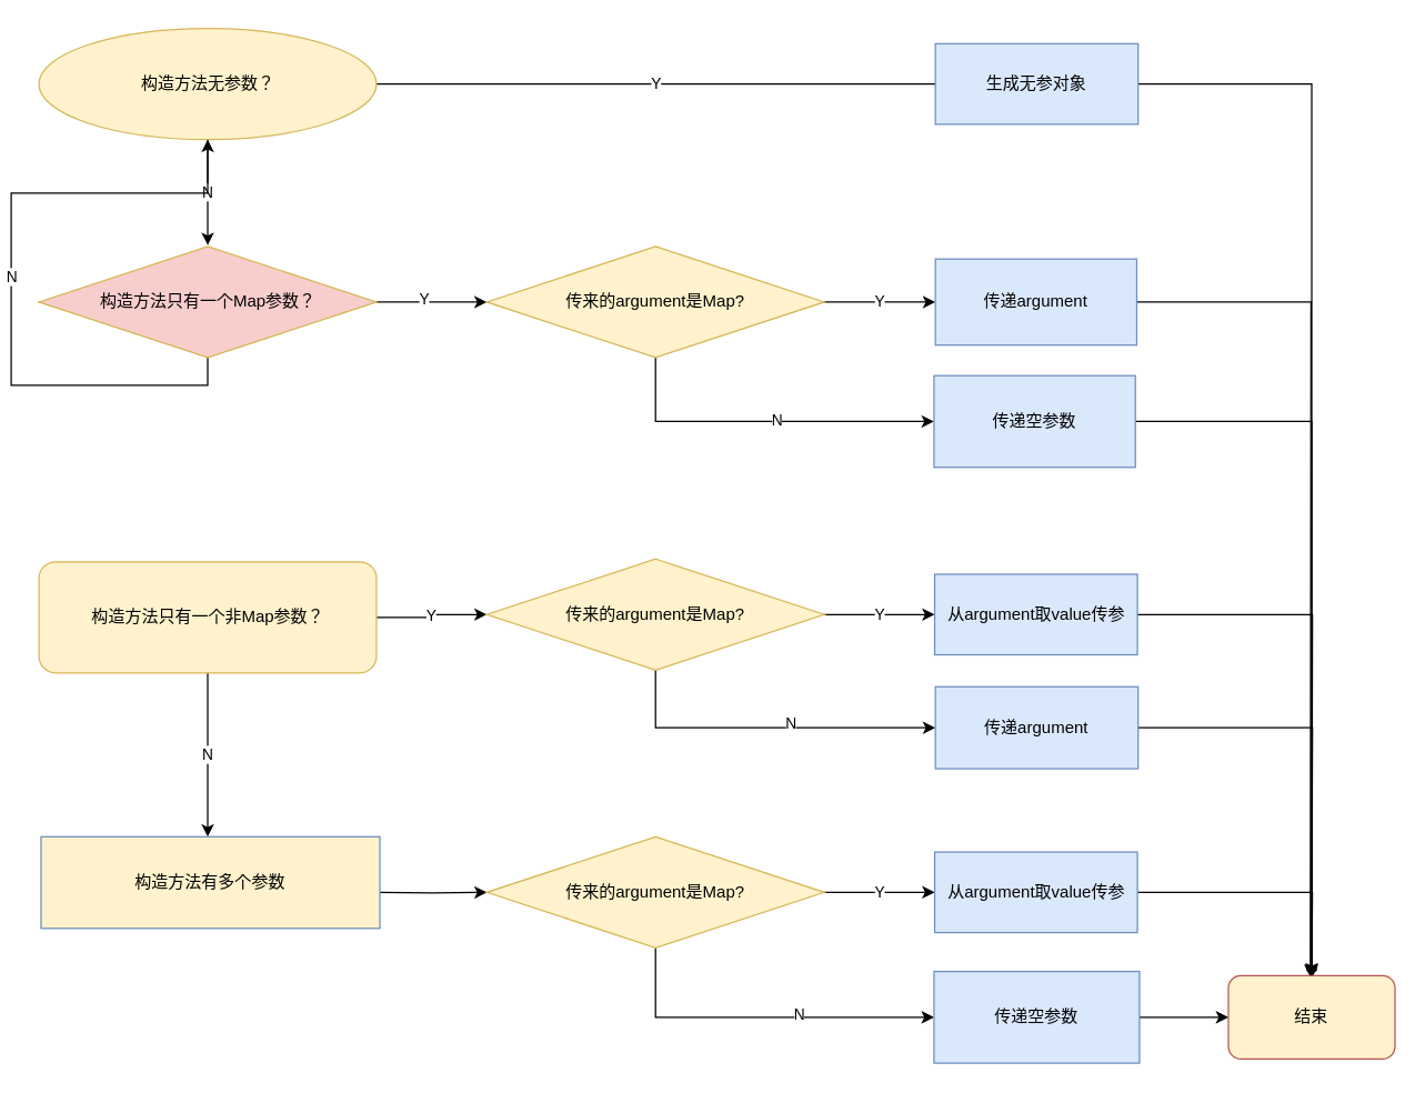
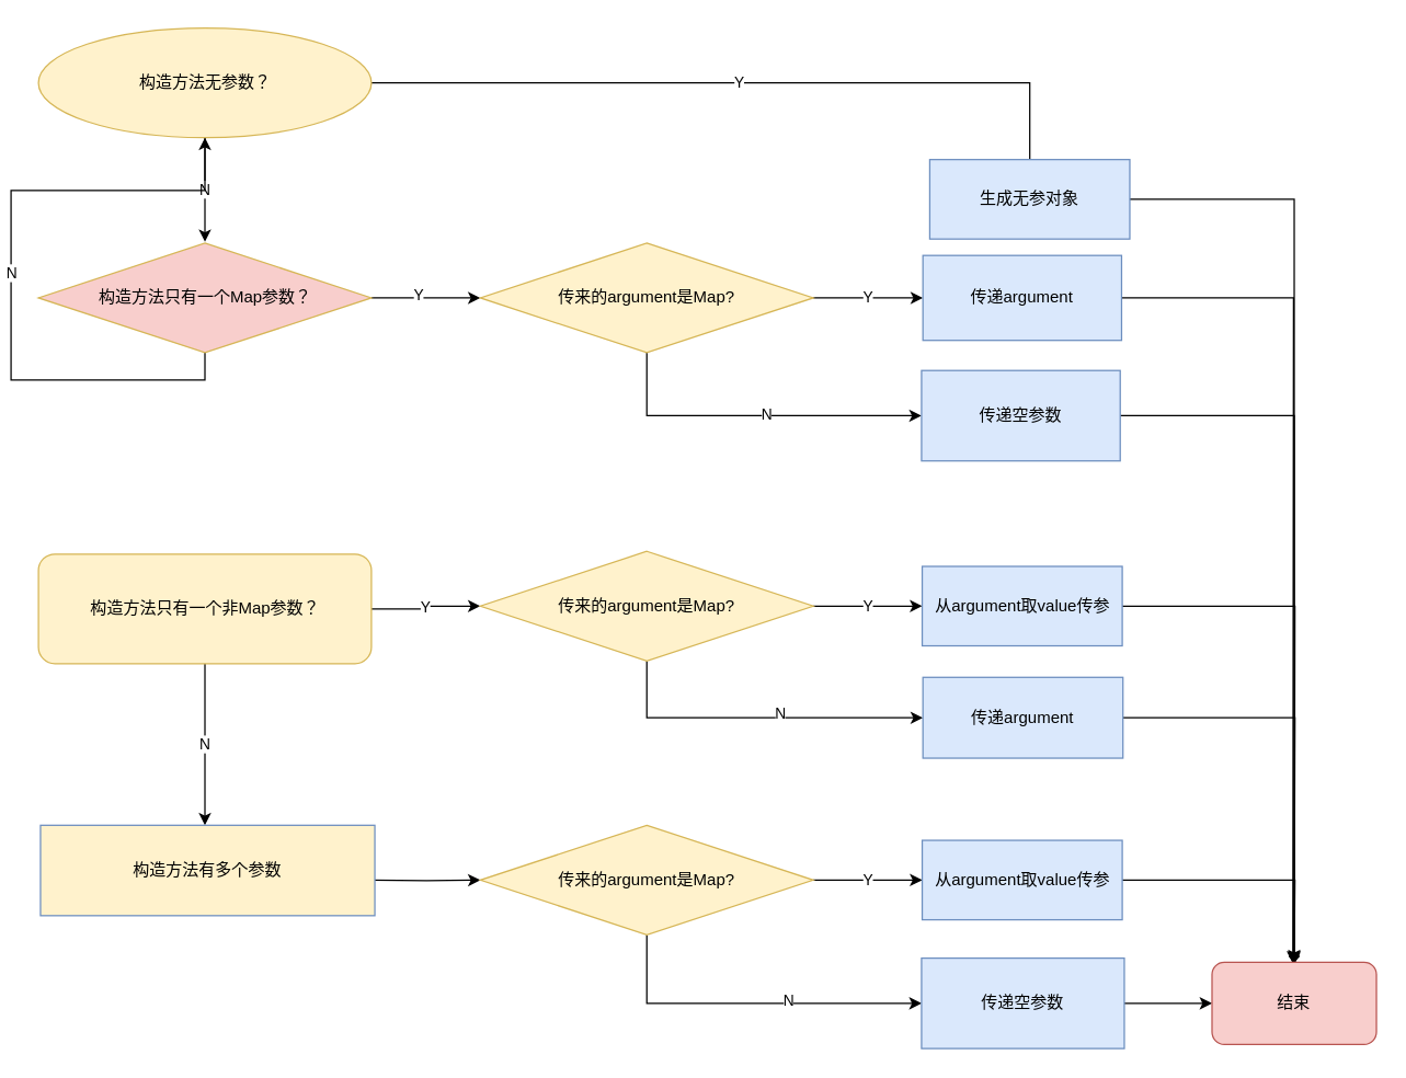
  <mxCell id="0" />
  <mxCell id="1" parent="0" />
  <mxCell id="2" value="N" style="edgeStyle=orthogonalEdgeStyle;rounded=0;orthogonalLoop=1;jettySize=auto;html=1;exitX=0.5;exitY=1;exitDx=0;exitDy=0;" edge="1" parent="1" source="4"><mxGeometry relative="1" as="geometry"><mxPoint x="142" y="176" as="targetPoint" /></mxGeometry></mxCell>
  <mxCell id="3" value="Y" style="edgeStyle=orthogonalEdgeStyle;rounded=0;orthogonalLoop=1;jettySize=auto;html=1;endArrow=none;" edge="1" parent="1" source="4" target="32"><mxGeometry relative="1" as="geometry" /></mxCell>
  <mxCell id="4" value="构造方法无参数？" style="ellipse;whiteSpace=wrap;html=1;fillColor=#fff2cc;strokeColor=#d6b656;" vertex="1" parent="1"><mxGeometry x="20.5" y="20" width="243" height="80" as="geometry" /></mxCell>
  <mxCell id="5" value="N" style="edgeStyle=orthogonalEdgeStyle;rounded=0;orthogonalLoop=1;jettySize=auto;html=1;exitX=0.5;exitY=1;exitDx=0;exitDy=0;" edge="1" parent="1" source="8" target="4"><mxGeometry relative="1" as="geometry" /></mxCell>
  <mxCell id="6" style="edgeStyle=orthogonalEdgeStyle;rounded=0;orthogonalLoop=1;jettySize=auto;html=1;entryX=0;entryY=0.5;entryDx=0;entryDy=0;" edge="1" parent="1" source="8" target="16"><mxGeometry relative="1" as="geometry" /></mxCell>
  <mxCell id="7" value="Y" style="edgeLabel;html=1;align=center;verticalAlign=middle;resizable=0;points=[];" vertex="1" connectable="0" parent="6"><mxGeometry x="-0.182" y="3" relative="1" as="geometry"><mxPoint x="1" as="offset" /></mxGeometry></mxCell>
  <mxCell id="8" value="构造方法只有一个Map参数？" style="rhombus;whiteSpace=wrap;html=1;fillColor=#f8cecc;strokeColor=#d6b656;" vertex="1" parent="1"><mxGeometry x="20.5" y="177" width="243" height="80" as="geometry" /></mxCell>
  <mxCell id="9" value="N" style="edgeStyle=orthogonalEdgeStyle;rounded=0;orthogonalLoop=1;jettySize=auto;html=1;exitX=0.5;exitY=1;exitDx=0;exitDy=0;" edge="1" parent="1" source="11"><mxGeometry relative="1" as="geometry"><mxPoint x="142" y="602" as="targetPoint" /></mxGeometry></mxCell>
  <mxCell id="10" value="Y" style="edgeStyle=orthogonalEdgeStyle;rounded=0;orthogonalLoop=1;jettySize=auto;html=1;exitX=1;exitY=0.5;exitDx=0;exitDy=0;entryX=0;entryY=0.5;entryDx=0;entryDy=0;" edge="1" parent="1" source="11" target="20"><mxGeometry relative="1" as="geometry" /></mxCell>
  <mxCell id="11" value="构造方法只有一个非Map参数？" style="whiteSpace=wrap;html=1;fillColor=#fff2cc;strokeColor=#d6b656;rounded=1;" vertex="1" parent="1"><mxGeometry x="20.5" y="404" width="243" height="80" as="geometry" /></mxCell>
  <mxCell id="12" value="" style="edgeStyle=orthogonalEdgeStyle;rounded=0;orthogonalLoop=1;jettySize=auto;html=1;exitX=1;exitY=0.5;exitDx=0;exitDy=0;" edge="1" parent="1" target="24"><mxGeometry relative="1" as="geometry"><mxPoint x="263.5" y="642" as="sourcePoint" /></mxGeometry></mxCell>
  <mxCell id="13" value="Y" style="edgeStyle=orthogonalEdgeStyle;rounded=0;orthogonalLoop=1;jettySize=auto;html=1;" edge="1" parent="1" source="16" target="26"><mxGeometry relative="1" as="geometry" /></mxCell>
  <mxCell id="14" style="edgeStyle=orthogonalEdgeStyle;rounded=0;orthogonalLoop=1;jettySize=auto;html=1;entryX=0;entryY=0.5;entryDx=0;entryDy=0;exitX=0.5;exitY=1;exitDx=0;exitDy=0;" edge="1" parent="1" source="16" target="28"><mxGeometry relative="1" as="geometry"><Array as="points"><mxPoint x="465" y="303" /></Array></mxGeometry></mxCell>
  <mxCell id="15" value="N" style="edgeLabel;html=1;align=center;verticalAlign=middle;resizable=0;points=[];" vertex="1" connectable="0" parent="14"><mxGeometry x="0.071" y="2" relative="1" as="geometry"><mxPoint x="1" as="offset" /></mxGeometry></mxCell>
  <mxCell id="16" value="传来的argument是Map?" style="rhombus;whiteSpace=wrap;html=1;fillColor=#fff2cc;strokeColor=#d6b656;" vertex="1" parent="1"><mxGeometry x="343" y="177" width="243" height="80" as="geometry" /></mxCell>
  <mxCell id="17" value="Y" style="edgeStyle=orthogonalEdgeStyle;rounded=0;orthogonalLoop=1;jettySize=auto;html=1;" edge="1" parent="1" source="20" target="30"><mxGeometry relative="1" as="geometry" /></mxCell>
  <mxCell id="18" style="edgeStyle=orthogonalEdgeStyle;rounded=0;orthogonalLoop=1;jettySize=auto;html=1;entryX=0;entryY=0.5;entryDx=0;entryDy=0;exitX=0.5;exitY=1;exitDx=0;exitDy=0;" edge="1" parent="1" source="20" target="34"><mxGeometry relative="1" as="geometry" /></mxCell>
  <mxCell id="19" value="N" style="edgeLabel;html=1;align=center;verticalAlign=middle;resizable=0;points=[];" vertex="1" connectable="0" parent="18"><mxGeometry x="0.136" y="4" relative="1" as="geometry"><mxPoint y="1" as="offset" /></mxGeometry></mxCell>
  <mxCell id="20" value="传来的argument是Map?" style="rhombus;whiteSpace=wrap;html=1;fillColor=#fff2cc;strokeColor=#d6b656;" vertex="1" parent="1"><mxGeometry x="343" y="402" width="243" height="80" as="geometry" /></mxCell>
  <mxCell id="21" value="Y" style="edgeStyle=orthogonalEdgeStyle;rounded=0;orthogonalLoop=1;jettySize=auto;html=1;" edge="1" parent="1" source="24" target="36"><mxGeometry relative="1" as="geometry" /></mxCell>
  <mxCell id="22" style="edgeStyle=orthogonalEdgeStyle;rounded=0;orthogonalLoop=1;jettySize=auto;html=1;entryX=0;entryY=0.5;entryDx=0;entryDy=0;exitX=0.5;exitY=1;exitDx=0;exitDy=0;" edge="1" parent="1" source="24" target="38"><mxGeometry relative="1" as="geometry" /></mxCell>
  <mxCell id="23" value="N" style="edgeLabel;html=1;align=center;verticalAlign=middle;resizable=0;points=[];" vertex="1" connectable="0" parent="22"><mxGeometry x="0.217" y="3" relative="1" as="geometry"><mxPoint x="1" as="offset" /></mxGeometry></mxCell>
  <mxCell id="24" value="传来的argument是Map?" style="rhombus;whiteSpace=wrap;html=1;fillColor=#fff2cc;strokeColor=#d6b656;" vertex="1" parent="1"><mxGeometry x="343" y="602" width="243" height="80" as="geometry" /></mxCell>
  <mxCell id="25" style="edgeStyle=orthogonalEdgeStyle;rounded=0;orthogonalLoop=1;jettySize=auto;html=1;" edge="1" parent="1" source="26"><mxGeometry relative="1" as="geometry"><mxPoint x="936" y="703" as="targetPoint" /></mxGeometry></mxCell>
  <mxCell id="26" value="传递argument" style="rounded=0;whiteSpace=wrap;html=1;fillColor=#dae8fc;strokeColor=#6c8ebf;" vertex="1" parent="1"><mxGeometry x="666" y="186" width="145" height="62" as="geometry" /></mxCell>
  <mxCell id="27" style="edgeStyle=orthogonalEdgeStyle;rounded=0;orthogonalLoop=1;jettySize=auto;html=1;entryX=0.5;entryY=0;entryDx=0;entryDy=0;" edge="1" parent="1" source="28" target="40"><mxGeometry relative="1" as="geometry" /></mxCell>
  <mxCell id="28" value="传递空参数" style="rounded=0;whiteSpace=wrap;html=1;fillColor=#dae8fc;strokeColor=#6c8ebf;" vertex="1" parent="1"><mxGeometry x="665" y="270" width="145" height="66" as="geometry" /></mxCell>
  <mxCell id="29" style="edgeStyle=orthogonalEdgeStyle;rounded=0;orthogonalLoop=1;jettySize=auto;html=1;" edge="1" parent="1" source="30"><mxGeometry relative="1" as="geometry"><mxPoint x="937" y="704" as="targetPoint" /></mxGeometry></mxCell>
  <mxCell id="30" value="从argument取value传参" style="rounded=0;whiteSpace=wrap;html=1;fillColor=#dae8fc;strokeColor=#6c8ebf;" vertex="1" parent="1"><mxGeometry x="665.5" y="413" width="146" height="58" as="geometry" /></mxCell>
  <mxCell id="31" style="edgeStyle=orthogonalEdgeStyle;rounded=0;orthogonalLoop=1;jettySize=auto;html=1;entryX=0.5;entryY=0;entryDx=0;entryDy=0;endArrow=diamond;" edge="1" parent="1" source="32" target="40"><mxGeometry relative="1" as="geometry" /></mxCell>
- <mxCell id="32" value="生成无参对象" style="rounded=0;whiteSpace=wrap;html=1;fillColor=#dae8fc;strokeColor=#6c8ebf;" vertex="1" parent="1"><mxGeometry x="666" y="31" width="146" height="58" as="geometry" /></mxCell>
+ <mxCell id="32" value="生成无参对象" style="rounded=0;whiteSpace=wrap;html=1;fillColor=#dae8fc;strokeColor=#6c8ebf;" vertex="1" parent="1"><mxGeometry x="671" y="116" width="146" height="58" as="geometry" /></mxCell>
  <mxCell id="33" style="edgeStyle=orthogonalEdgeStyle;rounded=0;orthogonalLoop=1;jettySize=auto;html=1;" edge="1" parent="1" source="34"><mxGeometry relative="1" as="geometry"><mxPoint x="937" y="703" as="targetPoint" /></mxGeometry></mxCell>
  <mxCell id="34" value="传递argument" style="rounded=0;whiteSpace=wrap;html=1;fillColor=#dae8fc;strokeColor=#6c8ebf;" vertex="1" parent="1"><mxGeometry x="666" y="494" width="146" height="59" as="geometry" /></mxCell>
  <mxCell id="35" style="edgeStyle=orthogonalEdgeStyle;rounded=0;orthogonalLoop=1;jettySize=auto;html=1;" edge="1" parent="1" source="36"><mxGeometry relative="1" as="geometry"><mxPoint x="937" y="703" as="targetPoint" /></mxGeometry></mxCell>
  <mxCell id="36" value="从argument取value传参" style="rounded=0;whiteSpace=wrap;html=1;fillColor=#dae8fc;strokeColor=#6c8ebf;" vertex="1" parent="1"><mxGeometry x="665.5" y="613" width="146" height="58" as="geometry" /></mxCell>
  <mxCell id="37" style="edgeStyle=orthogonalEdgeStyle;rounded=0;orthogonalLoop=1;jettySize=auto;html=1;entryX=0;entryY=0.5;entryDx=0;entryDy=0;" edge="1" parent="1" source="38" target="40"><mxGeometry relative="1" as="geometry" /></mxCell>
  <mxCell id="38" value="传递空参数" style="rounded=0;whiteSpace=wrap;html=1;fillColor=#dae8fc;strokeColor=#6c8ebf;" vertex="1" parent="1"><mxGeometry x="665" y="699" width="148" height="66" as="geometry" /></mxCell>
  <mxCell id="39" value="构造方法有多个参数" style="rounded=0;whiteSpace=wrap;html=1;fillColor=#fff2cc;strokeColor=#6c8ebf;" vertex="1" parent="1"><mxGeometry x="22" y="602" width="244" height="66" as="geometry" /></mxCell>
- <mxCell id="40" value="结束" style="rounded=1;whiteSpace=wrap;html=1;fillColor=#fff2cc;strokeColor=#b85450;" vertex="1" parent="1"><mxGeometry x="877" y="702" width="120" height="60" as="geometry" /></mxCell>
+ <mxCell id="40" value="结束" style="rounded=1;whiteSpace=wrap;html=1;fillColor=#f8cecc;strokeColor=#b85450;" vertex="1" parent="1"><mxGeometry x="877" y="702" width="120" height="60" as="geometry" /></mxCell>
